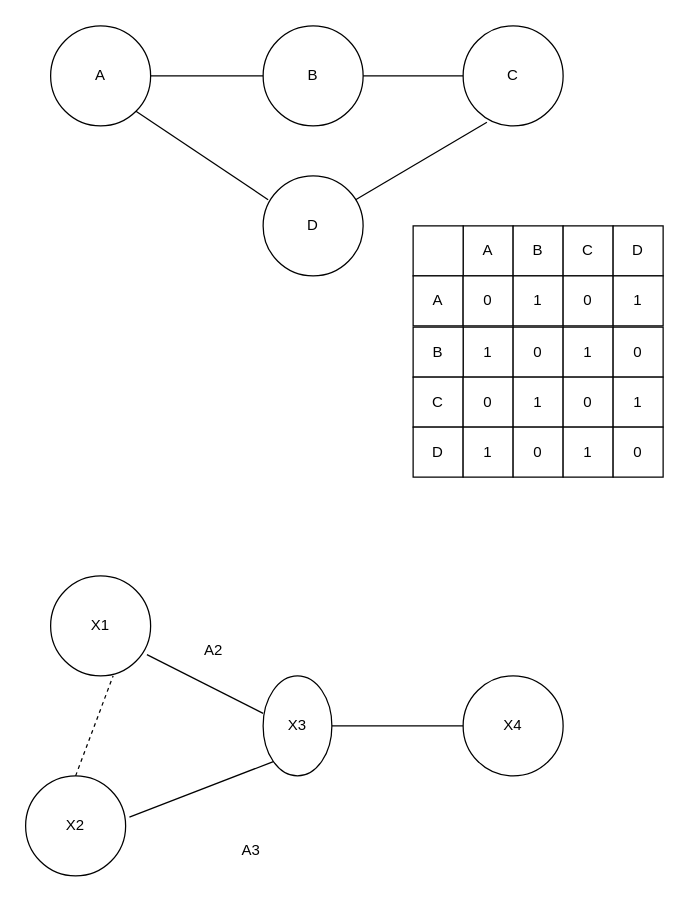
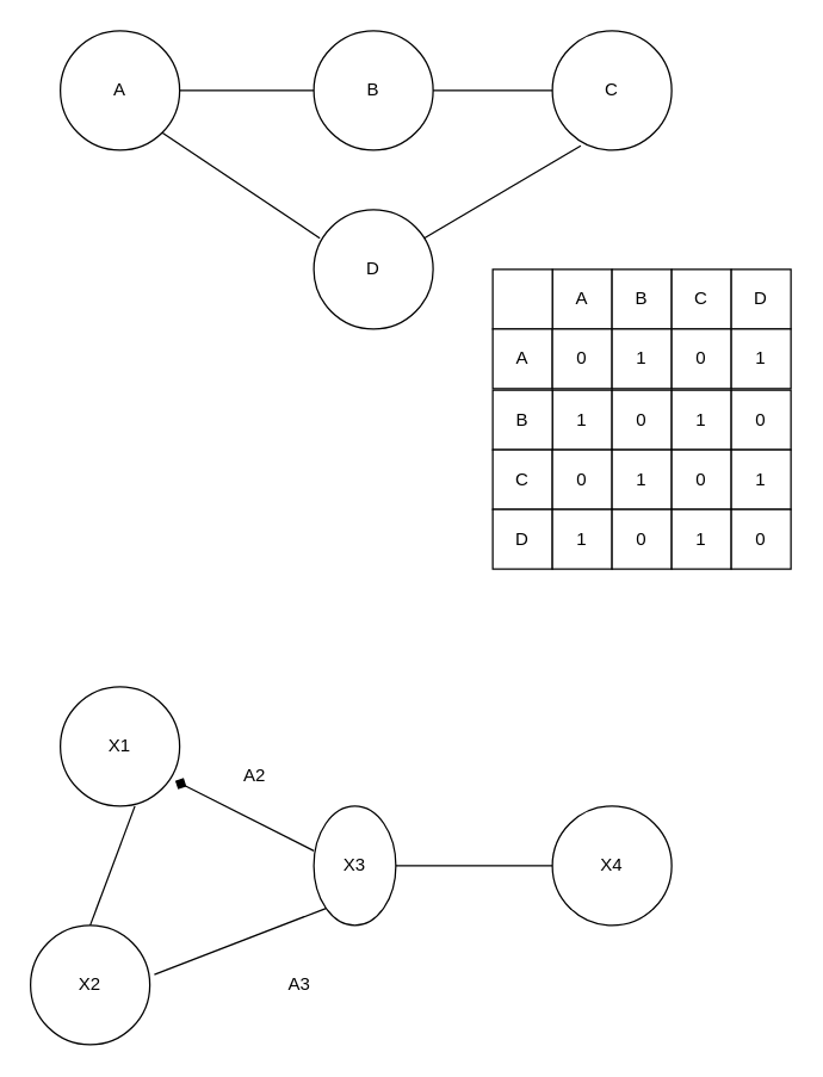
  <mxCell id="0" />
  <mxCell id="1" parent="0" />
  <mxCell id="2" value="A" style="ellipse;whiteSpace=wrap;html=1;aspect=fixed;" vertex="1" parent="1"><mxGeometry x="40" y="20" width="80" height="80" as="geometry" /></mxCell>
  <mxCell id="3" value="B" style="ellipse;whiteSpace=wrap;html=1;aspect=fixed;" vertex="1" parent="1"><mxGeometry x="210" y="20" width="80" height="80" as="geometry" /></mxCell>
  <mxCell id="4" value="C" style="ellipse;whiteSpace=wrap;html=1;aspect=fixed;" vertex="1" parent="1"><mxGeometry x="370" y="20" width="80" height="80" as="geometry" /></mxCell>
  <mxCell id="5" value="D" style="ellipse;whiteSpace=wrap;html=1;aspect=fixed;" vertex="1" parent="1"><mxGeometry x="210" y="140" width="80" height="80" as="geometry" /></mxCell>
  <mxCell id="6" value="" style="endArrow=none;html=1;exitX=1;exitY=0.5;exitDx=0;exitDy=0;entryX=0;entryY=0.5;entryDx=0;entryDy=0;" edge="1" parent="1" source="2" target="3"><mxGeometry width="50" height="50" relative="1" as="geometry"><mxPoint x="210" y="170" as="sourcePoint" /><mxPoint x="260" y="120" as="targetPoint" /></mxGeometry></mxCell>
  <mxCell id="7" value="" style="endArrow=none;html=1;exitX=1;exitY=0.5;exitDx=0;exitDy=0;entryX=0;entryY=0.5;entryDx=0;entryDy=0;" edge="1" parent="1" source="3" target="4"><mxGeometry width="50" height="50" relative="1" as="geometry"><mxPoint x="210" y="170" as="sourcePoint" /><mxPoint x="260" y="120" as="targetPoint" /></mxGeometry></mxCell>
  <mxCell id="8" value="" style="endArrow=none;html=1;exitX=1;exitY=1;exitDx=0;exitDy=0;entryX=0.05;entryY=0.238;entryDx=0;entryDy=0;entryPerimeter=0;" edge="1" parent="1" source="2" target="5"><mxGeometry width="50" height="50" relative="1" as="geometry"><mxPoint x="210" y="170" as="sourcePoint" /><mxPoint x="260" y="120" as="targetPoint" /></mxGeometry></mxCell>
  <mxCell id="9" value="" style="endArrow=none;html=1;entryX=0.238;entryY=0.963;entryDx=0;entryDy=0;entryPerimeter=0;exitX=0.925;exitY=0.238;exitDx=0;exitDy=0;exitPerimeter=0;" edge="1" parent="1" source="5" target="4"><mxGeometry width="50" height="50" relative="1" as="geometry"><mxPoint x="210" y="170" as="sourcePoint" /><mxPoint x="260" y="120" as="targetPoint" /></mxGeometry></mxCell>
  <mxCell id="10" value="A" style="whiteSpace=wrap;html=1;aspect=fixed;" vertex="1" parent="1"><mxGeometry x="370" y="180" width="40" height="40" as="geometry" /></mxCell>
  <mxCell id="11" value="B" style="whiteSpace=wrap;html=1;aspect=fixed;" vertex="1" parent="1"><mxGeometry x="410" y="180" width="40" height="40" as="geometry" /></mxCell>
  <mxCell id="12" value="C" style="whiteSpace=wrap;html=1;aspect=fixed;" vertex="1" parent="1"><mxGeometry x="450" y="180" width="40" height="40" as="geometry" /></mxCell>
  <mxCell id="13" value="D" style="whiteSpace=wrap;html=1;aspect=fixed;" vertex="1" parent="1"><mxGeometry x="490" y="180" width="40" height="40" as="geometry" /></mxCell>
  <mxCell id="14" value="" style="whiteSpace=wrap;html=1;aspect=fixed;" vertex="1" parent="1"><mxGeometry x="330" y="180" width="40" height="40" as="geometry" /></mxCell>
  <mxCell id="15" value="A" style="whiteSpace=wrap;html=1;aspect=fixed;" vertex="1" parent="1"><mxGeometry x="330" y="220" width="40" height="40" as="geometry" /></mxCell>
  <mxCell id="16" value="0" style="whiteSpace=wrap;html=1;aspect=fixed;" vertex="1" parent="1"><mxGeometry x="370" y="220" width="40" height="40" as="geometry" /></mxCell>
  <mxCell id="17" value="1" style="whiteSpace=wrap;html=1;aspect=fixed;" vertex="1" parent="1"><mxGeometry x="410" y="220" width="40" height="40" as="geometry" /></mxCell>
  <mxCell id="18" value="0" style="whiteSpace=wrap;html=1;aspect=fixed;" vertex="1" parent="1"><mxGeometry x="450" y="220" width="40" height="40" as="geometry" /></mxCell>
  <mxCell id="19" value="1" style="whiteSpace=wrap;html=1;aspect=fixed;" vertex="1" parent="1"><mxGeometry x="490" y="220" width="40" height="40" as="geometry" /></mxCell>
  <mxCell id="20" value="1" style="whiteSpace=wrap;html=1;aspect=fixed;" vertex="1" parent="1"><mxGeometry x="370" y="261" width="40" height="40" as="geometry" /></mxCell>
  <mxCell id="21" value="0" style="whiteSpace=wrap;html=1;aspect=fixed;" vertex="1" parent="1"><mxGeometry x="410" y="261" width="40" height="40" as="geometry" /></mxCell>
  <mxCell id="22" value="1" style="whiteSpace=wrap;html=1;aspect=fixed;" vertex="1" parent="1"><mxGeometry x="450" y="261" width="40" height="40" as="geometry" /></mxCell>
  <mxCell id="23" value="0" style="whiteSpace=wrap;html=1;aspect=fixed;" vertex="1" parent="1"><mxGeometry x="490" y="261" width="40" height="40" as="geometry" /></mxCell>
  <mxCell id="24" value="B" style="whiteSpace=wrap;html=1;aspect=fixed;" vertex="1" parent="1"><mxGeometry x="330" y="261" width="40" height="40" as="geometry" /></mxCell>
  <mxCell id="25" value="C" style="whiteSpace=wrap;html=1;aspect=fixed;" vertex="1" parent="1"><mxGeometry x="330" y="301" width="40" height="40" as="geometry" /></mxCell>
  <mxCell id="26" value="0" style="whiteSpace=wrap;html=1;aspect=fixed;" vertex="1" parent="1"><mxGeometry x="370" y="301" width="40" height="40" as="geometry" /></mxCell>
  <mxCell id="27" value="1" style="whiteSpace=wrap;html=1;aspect=fixed;" vertex="1" parent="1"><mxGeometry x="410" y="301" width="40" height="40" as="geometry" /></mxCell>
  <mxCell id="28" value="0" style="whiteSpace=wrap;html=1;aspect=fixed;" vertex="1" parent="1"><mxGeometry x="450" y="301" width="40" height="40" as="geometry" /></mxCell>
  <mxCell id="29" value="1" style="whiteSpace=wrap;html=1;aspect=fixed;" vertex="1" parent="1"><mxGeometry x="490" y="301" width="40" height="40" as="geometry" /></mxCell>
  <mxCell id="30" value="D" style="whiteSpace=wrap;html=1;aspect=fixed;" vertex="1" parent="1"><mxGeometry x="330" y="341" width="40" height="40" as="geometry" /></mxCell>
  <mxCell id="31" value="1" style="whiteSpace=wrap;html=1;aspect=fixed;" vertex="1" parent="1"><mxGeometry x="370" y="341" width="40" height="40" as="geometry" /></mxCell>
  <mxCell id="32" value="0" style="whiteSpace=wrap;html=1;aspect=fixed;" vertex="1" parent="1"><mxGeometry x="410" y="341" width="40" height="40" as="geometry" /></mxCell>
  <mxCell id="33" value="1" style="whiteSpace=wrap;html=1;aspect=fixed;" vertex="1" parent="1"><mxGeometry x="450" y="341" width="40" height="40" as="geometry" /></mxCell>
  <mxCell id="34" value="0" style="whiteSpace=wrap;html=1;aspect=fixed;" vertex="1" parent="1"><mxGeometry x="490" y="341" width="40" height="40" as="geometry" /></mxCell>
  <mxCell id="35" value="Х1" style="ellipse;whiteSpace=wrap;html=1;aspect=fixed;" vertex="1" parent="1"><mxGeometry x="40" y="460" width="80" height="80" as="geometry" /></mxCell>
  <mxCell id="36" value="Х2" style="ellipse;whiteSpace=wrap;html=1;aspect=fixed;" vertex="1" parent="1"><mxGeometry x="20" y="620" width="80" height="80" as="geometry" /></mxCell>
  <mxCell id="37" value="Х3" style="ellipse;whiteSpace=wrap;html=1;aspect=fixed;" vertex="1" parent="1"><mxGeometry x="210" y="540" width="55" height="80" as="geometry" /></mxCell>
  <mxCell id="38" value="Х4" style="ellipse;whiteSpace=wrap;html=1;aspect=fixed;" vertex="1" parent="1"><mxGeometry x="370" y="540" width="80" height="80" as="geometry" /></mxCell>
  <mxCell id="39" value="" style="endArrow=none;html=1;entryX=0;entryY=0.5;entryDx=0;entryDy=0;exitX=1;exitY=0.5;exitDx=0;exitDy=0;" edge="1" parent="1" source="37" target="38"><mxGeometry width="50" height="50" relative="1" as="geometry"><mxPoint x="210" y="560" as="sourcePoint" /><mxPoint x="260" y="510" as="targetPoint" /></mxGeometry></mxCell>
- <mxCell id="40" value="" style="endArrow=none;html=1;exitX=0;exitY=0.375;exitDx=0;exitDy=0;exitPerimeter=0;entryX=0.963;entryY=0.788;entryDx=0;entryDy=0;entryPerimeter=0;" edge="1" parent="1" source="37" target="35"><mxGeometry width="50" height="50" relative="1" as="geometry"><mxPoint x="210" y="560" as="sourcePoint" /><mxPoint x="260" y="510" as="targetPoint" /></mxGeometry></mxCell>
- <mxCell id="41" value="" style="endArrow=none;html=1;exitX=0.5;exitY=0;exitDx=0;exitDy=0;entryX=0.625;entryY=1;entryDx=0;entryDy=0;entryPerimeter=0;dashed=1;" edge="1" parent="1" source="36" target="35"><mxGeometry width="50" height="50" relative="1" as="geometry"><mxPoint x="210" y="560" as="sourcePoint" /><mxPoint x="260" y="510" as="targetPoint" /></mxGeometry></mxCell>
+ <mxCell id="40" value="" style="endArrow=diamond;html=1;exitX=0;exitY=0.375;exitDx=0;exitDy=0;exitPerimeter=0;entryX=0.963;entryY=0.788;entryDx=0;entryDy=0;entryPerimeter=0;" edge="1" parent="1" source="37" target="35"><mxGeometry width="50" height="50" relative="1" as="geometry"><mxPoint x="210" y="560" as="sourcePoint" /><mxPoint x="260" y="510" as="targetPoint" /></mxGeometry></mxCell>
+ <mxCell id="41" value="" style="endArrow=none;html=1;exitX=0.5;exitY=0;exitDx=0;exitDy=0;entryX=0.625;entryY=1;entryDx=0;entryDy=0;entryPerimeter=0;" edge="1" parent="1" source="36" target="35"><mxGeometry width="50" height="50" relative="1" as="geometry"><mxPoint x="210" y="560" as="sourcePoint" /><mxPoint x="260" y="510" as="targetPoint" /></mxGeometry></mxCell>
  <mxCell id="42" value="" style="endArrow=none;html=1;exitX=1.038;exitY=0.413;exitDx=0;exitDy=0;exitPerimeter=0;entryX=0;entryY=1;entryDx=0;entryDy=0;" edge="1" parent="1" source="36" target="37"><mxGeometry width="50" height="50" relative="1" as="geometry"><mxPoint x="210" y="560" as="sourcePoint" /><mxPoint x="260" y="510" as="targetPoint" /></mxGeometry></mxCell>
- <mxCell id="43" value="А3" style="text;html=1;align=center;verticalAlign=middle;resizable=0;points=[];autosize=1;strokeColor=none;fillColor=none;" vertex="1" parent="1"><mxGeometry x="180" y="665" width="40" height="30" as="geometry" /></mxCell>
+ <mxCell id="43" value="А3" style="text;html=1;align=center;verticalAlign=middle;resizable=0;points=[];autosize=1;strokeColor=none;fillColor=none;" vertex="1" parent="1"><mxGeometry x="180" y="645" width="40" height="30" as="geometry" /></mxCell>
  <mxCell id="44" value="А2" style="text;html=1;align=center;verticalAlign=middle;resizable=0;points=[];autosize=1;strokeColor=none;fillColor=none;" vertex="1" parent="1"><mxGeometry x="150" y="505" width="40" height="30" as="geometry" /></mxCell>
